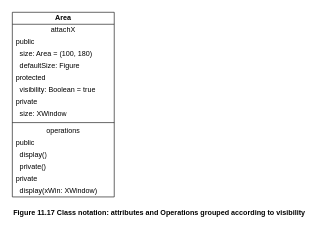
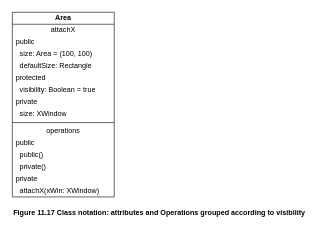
  <mxCell id="0" />
  <mxCell id="1" parent="0" />
  <mxCell id="2" value="&lt;b&gt;Area&lt;/b&gt;" style="swimlane;fontStyle=0;align=center;verticalAlign=middle;childLayout=stackLayout;horizontal=1;startSize=20;horizontalStack=0;resizeParent=1;resizeParentMax=0;resizeLast=0;collapsible=0;marginBottom=0;html=1;whiteSpace=wrap;" vertex="1" parent="1"><mxGeometry x="20" y="20" width="170" height="308" as="geometry" /></mxCell>
  <mxCell id="3" value="attachX" style="text;html=1;strokeColor=none;fillColor=none;align=center;verticalAlign=middle;spacingLeft=4;spacingRight=4;overflow=hidden;rotatable=0;points=[[0,0.5],[1,0.5]];portConstraint=eastwest;whiteSpace=wrap;" vertex="1" parent="2"><mxGeometry y="20" width="170" height="20" as="geometry" /></mxCell>
  <mxCell id="4" value="public" style="text;html=1;strokeColor=none;fillColor=none;align=left;verticalAlign=middle;spacingLeft=4;spacingRight=4;overflow=hidden;rotatable=0;points=[[0,0.5],[1,0.5]];portConstraint=eastwest;whiteSpace=wrap;" vertex="1" parent="2"><mxGeometry y="40" width="170" height="20" as="geometry" /></mxCell>
- <mxCell id="5" value="&amp;nbsp; size: Area = (100, 180)" style="text;html=1;strokeColor=none;fillColor=none;align=left;verticalAlign=middle;spacingLeft=4;spacingRight=4;overflow=hidden;rotatable=0;points=[[0,0.5],[1,0.5]];portConstraint=eastwest;whiteSpace=wrap;" vertex="1" parent="2"><mxGeometry y="60" width="170" height="20" as="geometry" /></mxCell>
- <mxCell id="6" value="&amp;nbsp; defaultSize: Figure" style="text;html=1;strokeColor=none;fillColor=none;align=left;verticalAlign=middle;spacingLeft=4;spacingRight=4;overflow=hidden;rotatable=0;points=[[0,0.5],[1,0.5]];portConstraint=eastwest;whiteSpace=wrap;" vertex="1" parent="2"><mxGeometry y="80" width="170" height="20" as="geometry" /></mxCell>
+ <mxCell id="5" value="&amp;nbsp; size: Area = (100, 100)" style="text;html=1;strokeColor=none;fillColor=none;align=left;verticalAlign=middle;spacingLeft=4;spacingRight=4;overflow=hidden;rotatable=0;points=[[0,0.5],[1,0.5]];portConstraint=eastwest;whiteSpace=wrap;" vertex="1" parent="2"><mxGeometry y="60" width="170" height="20" as="geometry" /></mxCell>
+ <mxCell id="6" value="&amp;nbsp; defaultSize: Rectangle" style="text;html=1;strokeColor=none;fillColor=none;align=left;verticalAlign=middle;spacingLeft=4;spacingRight=4;overflow=hidden;rotatable=0;points=[[0,0.5],[1,0.5]];portConstraint=eastwest;whiteSpace=wrap;" vertex="1" parent="2"><mxGeometry y="80" width="170" height="20" as="geometry" /></mxCell>
  <mxCell id="7" value="protected" style="text;html=1;strokeColor=none;fillColor=none;align=left;verticalAlign=middle;spacingLeft=4;spacingRight=4;overflow=hidden;rotatable=0;points=[[0,0.5],[1,0.5]];portConstraint=eastwest;whiteSpace=wrap;" vertex="1" parent="2"><mxGeometry y="100" width="170" height="20" as="geometry" /></mxCell>
  <mxCell id="8" value="&amp;nbsp; visibility: Boolean = true" style="text;html=1;strokeColor=none;fillColor=none;align=left;verticalAlign=middle;spacingLeft=4;spacingRight=4;overflow=hidden;rotatable=0;points=[[0,0.5],[1,0.5]];portConstraint=eastwest;whiteSpace=wrap;" vertex="1" parent="2"><mxGeometry y="120" width="170" height="20" as="geometry" /></mxCell>
  <mxCell id="9" value="private" style="text;html=1;strokeColor=none;fillColor=none;align=left;verticalAlign=middle;spacingLeft=4;spacingRight=4;overflow=hidden;rotatable=0;points=[[0,0.5],[1,0.5]];portConstraint=eastwest;whiteSpace=wrap;" vertex="1" parent="2"><mxGeometry y="140" width="170" height="20" as="geometry" /></mxCell>
  <mxCell id="10" value="&amp;nbsp; size: XWindow" style="text;html=1;strokeColor=none;fillColor=none;align=left;verticalAlign=middle;spacingLeft=4;spacingRight=4;overflow=hidden;rotatable=0;points=[[0,0.5],[1,0.5]];portConstraint=eastwest;whiteSpace=wrap;" vertex="1" parent="2"><mxGeometry y="160" width="170" height="20" as="geometry" /></mxCell>
  <mxCell id="11" value="" style="line;strokeWidth=1;fillColor=none;align=left;verticalAlign=middle;spacingTop=-1;spacingLeft=3;spacingRight=3;rotatable=0;labelPosition=right;points=[];portConstraint=eastwest;" vertex="1" parent="2"><mxGeometry y="180" width="170" height="8" as="geometry" /></mxCell>
  <mxCell id="12" value="operations" style="text;html=1;strokeColor=none;fillColor=none;align=center;verticalAlign=middle;spacingLeft=4;spacingRight=4;overflow=hidden;rotatable=0;points=[[0,0.5],[1,0.5]];portConstraint=eastwest;whiteSpace=wrap;" vertex="1" parent="2"><mxGeometry y="188" width="170" height="20" as="geometry" /></mxCell>
  <mxCell id="13" value="public" style="text;html=1;strokeColor=none;fillColor=none;align=left;verticalAlign=middle;spacingLeft=4;spacingRight=4;overflow=hidden;rotatable=0;points=[[0,0.5],[1,0.5]];portConstraint=eastwest;whiteSpace=wrap;" vertex="1" parent="2"><mxGeometry y="208" width="170" height="20" as="geometry" /></mxCell>
- <mxCell id="14" value="&amp;nbsp; display()" style="text;html=1;strokeColor=none;fillColor=none;align=left;verticalAlign=middle;spacingLeft=4;spacingRight=4;overflow=hidden;rotatable=0;points=[[0,0.5],[1,0.5]];portConstraint=eastwest;whiteSpace=wrap;" vertex="1" parent="2"><mxGeometry y="228" width="170" height="20" as="geometry" /></mxCell>
+ <mxCell id="14" value="&amp;nbsp; public()" style="text;html=1;strokeColor=none;fillColor=none;align=left;verticalAlign=middle;spacingLeft=4;spacingRight=4;overflow=hidden;rotatable=0;points=[[0,0.5],[1,0.5]];portConstraint=eastwest;whiteSpace=wrap;" vertex="1" parent="2"><mxGeometry y="228" width="170" height="20" as="geometry" /></mxCell>
  <mxCell id="15" value="&amp;nbsp; private()" style="text;html=1;strokeColor=none;fillColor=none;align=left;verticalAlign=middle;spacingLeft=4;spacingRight=4;overflow=hidden;rotatable=0;points=[[0,0.5],[1,0.5]];portConstraint=eastwest;whiteSpace=wrap;" vertex="1" parent="2"><mxGeometry y="248" width="170" height="20" as="geometry" /></mxCell>
  <mxCell id="16" value="private" style="text;html=1;strokeColor=none;fillColor=none;align=left;verticalAlign=middle;spacingLeft=4;spacingRight=4;overflow=hidden;rotatable=0;points=[[0,0.5],[1,0.5]];portConstraint=eastwest;whiteSpace=wrap;" vertex="1" parent="2"><mxGeometry y="268" width="170" height="20" as="geometry" /></mxCell>
- <mxCell id="17" value="&amp;nbsp; display(xWin: XWindow)" style="text;html=1;strokeColor=none;fillColor=none;align=left;verticalAlign=middle;spacingLeft=4;spacingRight=4;overflow=hidden;rotatable=0;points=[[0,0.5],[1,0.5]];portConstraint=eastwest;whiteSpace=wrap;" vertex="1" parent="2"><mxGeometry y="288" width="170" height="20" as="geometry" /></mxCell>
+ <mxCell id="17" value="&amp;nbsp; attachX(xWin: XWindow)" style="text;html=1;strokeColor=none;fillColor=none;align=left;verticalAlign=middle;spacingLeft=4;spacingRight=4;overflow=hidden;rotatable=0;points=[[0,0.5],[1,0.5]];portConstraint=eastwest;whiteSpace=wrap;" vertex="1" parent="2"><mxGeometry y="288" width="170" height="20" as="geometry" /></mxCell>
  <mxCell id="18" value="&lt;b&gt;Figure 11.17 Class notation: attributes and Operations grouped according to visibility&lt;/b&gt;" style="text;html=1;align=left;verticalAlign=middle;resizable=0;points=[];autosize=1;strokeColor=none;fillColor=none;" vertex="1" parent="1"><mxGeometry x="20" y="340" width="510" height="30" as="geometry" /></mxCell>
